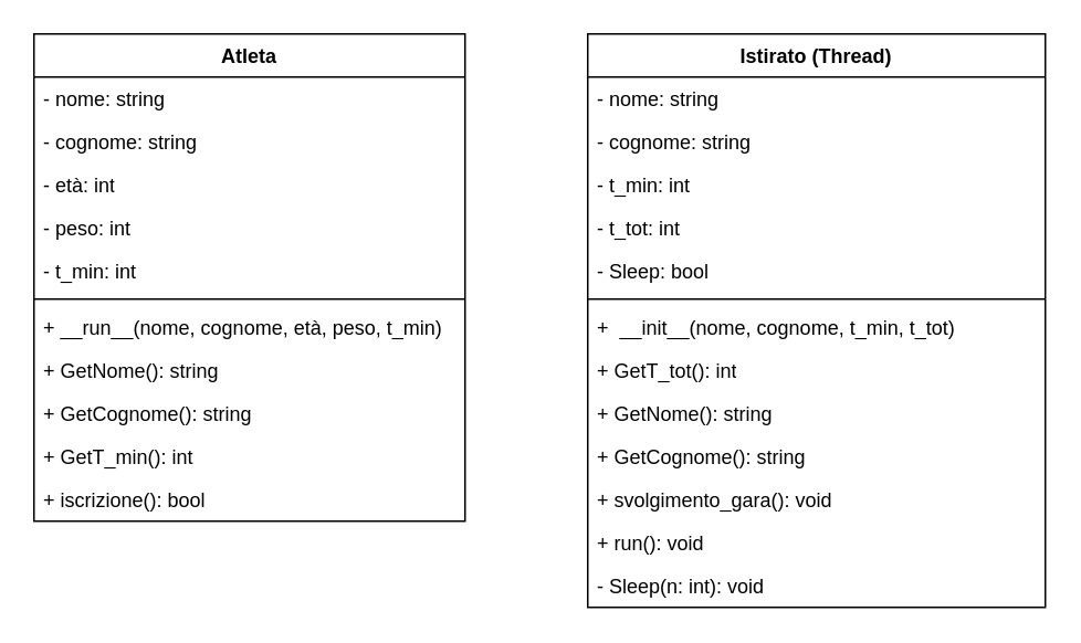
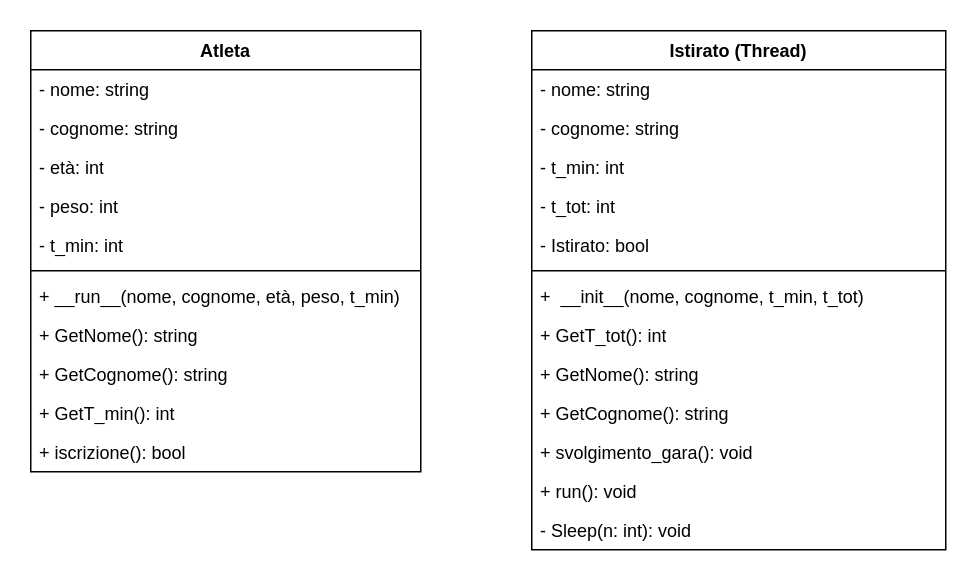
  <mxCell id="0" />
  <mxCell id="1" parent="0" />
  <mxCell id="2" value="Atleta" style="swimlane;fontStyle=1;align=center;verticalAlign=top;childLayout=stackLayout;horizontal=1;startSize=26;horizontalStack=0;resizeParent=1;resizeParentMax=0;resizeLast=0;collapsible=1;marginBottom=0;whiteSpace=wrap;html=1;" vertex="1" parent="1"><mxGeometry x="20" y="20" width="260" height="294" as="geometry" /></mxCell>
  <mxCell id="3" value="- nome: string" style="text;strokeColor=none;fillColor=none;align=left;verticalAlign=top;spacingLeft=4;spacingRight=4;overflow=hidden;rotatable=0;points=[[0,0.5],[1,0.5]];portConstraint=eastwest;whiteSpace=wrap;html=1;" vertex="1" parent="2"><mxGeometry y="26" width="260" height="26" as="geometry" /></mxCell>
  <mxCell id="4" value="- cognome: string" style="text;strokeColor=none;fillColor=none;align=left;verticalAlign=top;spacingLeft=4;spacingRight=4;overflow=hidden;rotatable=0;points=[[0,0.5],[1,0.5]];portConstraint=eastwest;whiteSpace=wrap;html=1;" vertex="1" parent="2"><mxGeometry y="52" width="260" height="26" as="geometry" /></mxCell>
  <mxCell id="5" value="- età: int" style="text;strokeColor=none;fillColor=none;align=left;verticalAlign=top;spacingLeft=4;spacingRight=4;overflow=hidden;rotatable=0;points=[[0,0.5],[1,0.5]];portConstraint=eastwest;whiteSpace=wrap;html=1;" vertex="1" parent="2"><mxGeometry y="78" width="260" height="26" as="geometry" /></mxCell>
  <mxCell id="6" value="- peso: int" style="text;strokeColor=none;fillColor=none;align=left;verticalAlign=top;spacingLeft=4;spacingRight=4;overflow=hidden;rotatable=0;points=[[0,0.5],[1,0.5]];portConstraint=eastwest;whiteSpace=wrap;html=1;" vertex="1" parent="2"><mxGeometry y="104" width="260" height="26" as="geometry" /></mxCell>
  <mxCell id="7" value="- t_min: int" style="text;strokeColor=none;fillColor=none;align=left;verticalAlign=top;spacingLeft=4;spacingRight=4;overflow=hidden;rotatable=0;points=[[0,0.5],[1,0.5]];portConstraint=eastwest;whiteSpace=wrap;html=1;" vertex="1" parent="2"><mxGeometry y="130" width="260" height="26" as="geometry" /></mxCell>
  <mxCell id="8" value="" style="line;strokeWidth=1;fillColor=none;align=left;verticalAlign=middle;spacingTop=-1;spacingLeft=3;spacingRight=3;rotatable=0;labelPosition=right;points=[];portConstraint=eastwest;strokeColor=inherit;" vertex="1" parent="2"><mxGeometry y="156" width="260" height="8" as="geometry" /></mxCell>
  <mxCell id="9" value="+ __run__(nome, cognome, età, peso, t_min)&amp;nbsp;" style="text;strokeColor=none;fillColor=none;align=left;verticalAlign=top;spacingLeft=4;spacingRight=4;overflow=hidden;rotatable=0;points=[[0,0.5],[1,0.5]];portConstraint=eastwest;whiteSpace=wrap;html=1;" vertex="1" parent="2"><mxGeometry y="164" width="260" height="26" as="geometry" /></mxCell>
  <mxCell id="10" value="+ GetNome(): string" style="text;strokeColor=none;fillColor=none;align=left;verticalAlign=top;spacingLeft=4;spacingRight=4;overflow=hidden;rotatable=0;points=[[0,0.5],[1,0.5]];portConstraint=eastwest;whiteSpace=wrap;html=1;" vertex="1" parent="2"><mxGeometry y="190" width="260" height="26" as="geometry" /></mxCell>
  <mxCell id="11" value="+ GetCognome(): string" style="text;strokeColor=none;fillColor=none;align=left;verticalAlign=top;spacingLeft=4;spacingRight=4;overflow=hidden;rotatable=0;points=[[0,0.5],[1,0.5]];portConstraint=eastwest;whiteSpace=wrap;html=1;" vertex="1" parent="2"><mxGeometry y="216" width="260" height="26" as="geometry" /></mxCell>
  <mxCell id="12" value="+ GetT_min(): int&amp;nbsp;" style="text;strokeColor=none;fillColor=none;align=left;verticalAlign=top;spacingLeft=4;spacingRight=4;overflow=hidden;rotatable=0;points=[[0,0.5],[1,0.5]];portConstraint=eastwest;whiteSpace=wrap;html=1;" vertex="1" parent="2"><mxGeometry y="242" width="260" height="26" as="geometry" /></mxCell>
  <mxCell id="13" value="+ iscrizione(): bool" style="text;strokeColor=none;fillColor=none;align=left;verticalAlign=top;spacingLeft=4;spacingRight=4;overflow=hidden;rotatable=0;points=[[0,0.5],[1,0.5]];portConstraint=eastwest;whiteSpace=wrap;html=1;" vertex="1" parent="2"><mxGeometry y="268" width="260" height="26" as="geometry" /></mxCell>
  <mxCell id="14" value="Istirato (Thread)" style="swimlane;fontStyle=1;align=center;verticalAlign=top;childLayout=stackLayout;horizontal=1;startSize=26;horizontalStack=0;resizeParent=1;resizeParentMax=0;resizeLast=0;collapsible=1;marginBottom=0;whiteSpace=wrap;html=1;" vertex="1" parent="1"><mxGeometry x="354" y="20" width="276" height="346" as="geometry" /></mxCell>
  <mxCell id="15" value="- nome: string" style="text;strokeColor=none;fillColor=none;align=left;verticalAlign=top;spacingLeft=4;spacingRight=4;overflow=hidden;rotatable=0;points=[[0,0.5],[1,0.5]];portConstraint=eastwest;whiteSpace=wrap;html=1;" vertex="1" parent="14"><mxGeometry y="26" width="276" height="26" as="geometry" /></mxCell>
  <mxCell id="16" value="- cognome: string" style="text;strokeColor=none;fillColor=none;align=left;verticalAlign=top;spacingLeft=4;spacingRight=4;overflow=hidden;rotatable=0;points=[[0,0.5],[1,0.5]];portConstraint=eastwest;whiteSpace=wrap;html=1;" vertex="1" parent="14"><mxGeometry y="52" width="276" height="26" as="geometry" /></mxCell>
  <mxCell id="17" value="- t_min: int" style="text;strokeColor=none;fillColor=none;align=left;verticalAlign=top;spacingLeft=4;spacingRight=4;overflow=hidden;rotatable=0;points=[[0,0.5],[1,0.5]];portConstraint=eastwest;whiteSpace=wrap;html=1;" vertex="1" parent="14"><mxGeometry y="78" width="276" height="26" as="geometry" /></mxCell>
  <mxCell id="18" value="- t_tot: int" style="text;strokeColor=none;fillColor=none;align=left;verticalAlign=top;spacingLeft=4;spacingRight=4;overflow=hidden;rotatable=0;points=[[0,0.5],[1,0.5]];portConstraint=eastwest;whiteSpace=wrap;html=1;" vertex="1" parent="14"><mxGeometry y="104" width="276" height="26" as="geometry" /></mxCell>
- <mxCell id="19" value="- Sleep: bool" style="text;strokeColor=none;fillColor=none;align=left;verticalAlign=top;spacingLeft=4;spacingRight=4;overflow=hidden;rotatable=0;points=[[0,0.5],[1,0.5]];portConstraint=eastwest;whiteSpace=wrap;html=1;" vertex="1" parent="14"><mxGeometry y="130" width="276" height="26" as="geometry" /></mxCell>
+ <mxCell id="19" value="- Istirato: bool" style="text;strokeColor=none;fillColor=none;align=left;verticalAlign=top;spacingLeft=4;spacingRight=4;overflow=hidden;rotatable=0;points=[[0,0.5],[1,0.5]];portConstraint=eastwest;whiteSpace=wrap;html=1;" vertex="1" parent="14"><mxGeometry y="130" width="276" height="26" as="geometry" /></mxCell>
  <mxCell id="20" value="" style="line;strokeWidth=1;fillColor=none;align=left;verticalAlign=middle;spacingTop=-1;spacingLeft=3;spacingRight=3;rotatable=0;labelPosition=right;points=[];portConstraint=eastwest;strokeColor=inherit;" vertex="1" parent="14"><mxGeometry y="156" width="276" height="8" as="geometry" /></mxCell>
  <mxCell id="21" value="+&amp;nbsp; __init__(nome, cognome, t_min, t_tot)" style="text;strokeColor=none;fillColor=none;align=left;verticalAlign=top;spacingLeft=4;spacingRight=4;overflow=hidden;rotatable=0;points=[[0,0.5],[1,0.5]];portConstraint=eastwest;whiteSpace=wrap;html=1;" vertex="1" parent="14"><mxGeometry y="164" width="276" height="26" as="geometry" /></mxCell>
  <mxCell id="22" value="+ GetT_tot(): int" style="text;strokeColor=none;fillColor=none;align=left;verticalAlign=top;spacingLeft=4;spacingRight=4;overflow=hidden;rotatable=0;points=[[0,0.5],[1,0.5]];portConstraint=eastwest;whiteSpace=wrap;html=1;" vertex="1" parent="14"><mxGeometry y="190" width="276" height="26" as="geometry" /></mxCell>
  <mxCell id="23" value="+ GetNome(): string" style="text;strokeColor=none;fillColor=none;align=left;verticalAlign=top;spacingLeft=4;spacingRight=4;overflow=hidden;rotatable=0;points=[[0,0.5],[1,0.5]];portConstraint=eastwest;whiteSpace=wrap;html=1;" vertex="1" parent="14"><mxGeometry y="216" width="276" height="26" as="geometry" /></mxCell>
  <mxCell id="24" value="+ GetCognome(): string&amp;nbsp;" style="text;strokeColor=none;fillColor=none;align=left;verticalAlign=top;spacingLeft=4;spacingRight=4;overflow=hidden;rotatable=0;points=[[0,0.5],[1,0.5]];portConstraint=eastwest;whiteSpace=wrap;html=1;" vertex="1" parent="14"><mxGeometry y="242" width="276" height="26" as="geometry" /></mxCell>
  <mxCell id="25" value="+ svolgimento_gara(): void" style="text;strokeColor=none;fillColor=none;align=left;verticalAlign=top;spacingLeft=4;spacingRight=4;overflow=hidden;rotatable=0;points=[[0,0.5],[1,0.5]];portConstraint=eastwest;whiteSpace=wrap;html=1;" vertex="1" parent="14"><mxGeometry y="268" width="276" height="26" as="geometry" /></mxCell>
  <mxCell id="26" value="+ run(): void" style="text;strokeColor=none;fillColor=none;align=left;verticalAlign=top;spacingLeft=4;spacingRight=4;overflow=hidden;rotatable=0;points=[[0,0.5],[1,0.5]];portConstraint=eastwest;whiteSpace=wrap;html=1;" vertex="1" parent="14"><mxGeometry y="294" width="276" height="26" as="geometry" /></mxCell>
  <mxCell id="27" value="- Sleep(n: int): void" style="text;strokeColor=none;fillColor=none;align=left;verticalAlign=top;spacingLeft=4;spacingRight=4;overflow=hidden;rotatable=0;points=[[0,0.5],[1,0.5]];portConstraint=eastwest;whiteSpace=wrap;html=1;" vertex="1" parent="14"><mxGeometry y="320" width="276" height="26" as="geometry" /></mxCell>
